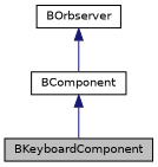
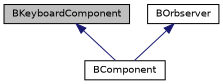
  digraph {
    node [color=black fillcolor=white fontname=Helvetica fontsize=10 shape=record style=filled]
    edge [color=midnightblue dir=back fontname=Helvetica fontsize=10 labelfontname=Helvetica labelfontsize=10 style=solid]
    n1 [fillcolor=grey75 fontcolor=black height=0.2 label=BKeyboardComponent width=0.4]
    n2 [height=0.2 label=BComponent width=0.4]
    n3 [height=0.2 label=BOrbserver width=0.4]
-   n2 -> n1
+   n1 -> n2
    n3 -> n2
  }
